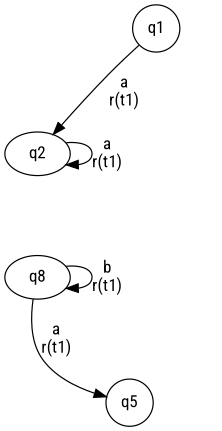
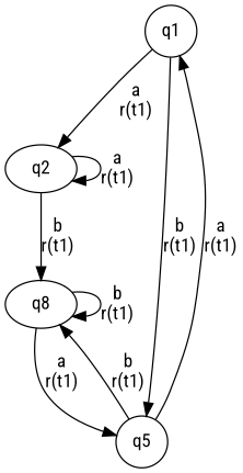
  digraph {
    fontname="Roboto Condensed"
    node [fontname="Roboto Condensed" shape=circle]
    edge [fontname="Roboto Condensed"]
    n1 [label=q1]
    n2 [label=q2 shape=ellipse]
    n3 [label=q5]
    n4 [label=q8 shape=ellipse]
    n1 -> n2 [label="a\nr(t1)\n"]
+   n1 -> n3 [label="b\nr(t1)\n"]
    n2 -> n2 [label="a\nr(t1)\n"]
+   n2 -> n4 [label="b\nr(t1)\n"]
+   n3 -> n1 [label="a\nr(t1)\n"]
+   n3 -> n4 [label="b\nr(t1)\n"]
    n4 -> n3 [label="a\nr(t1)\n"]
    n4 -> n4 [label="b\nr(t1)\n"]
  }
